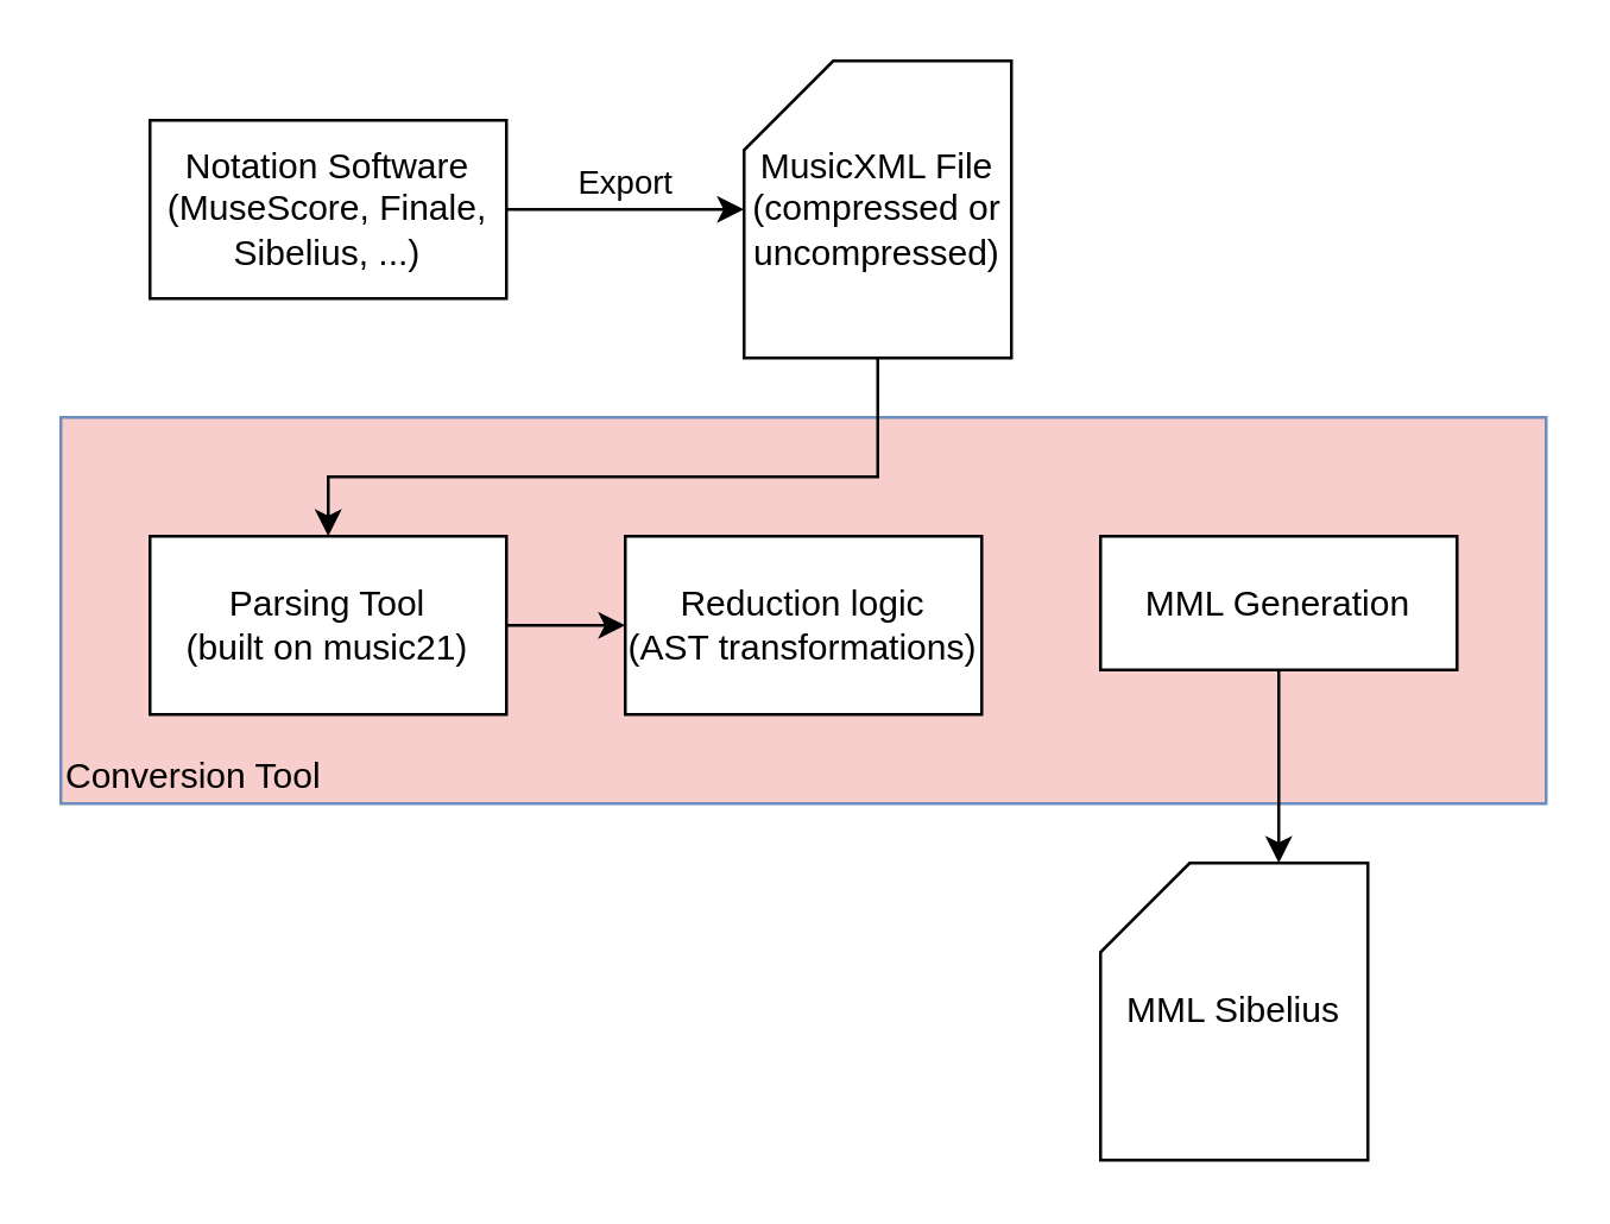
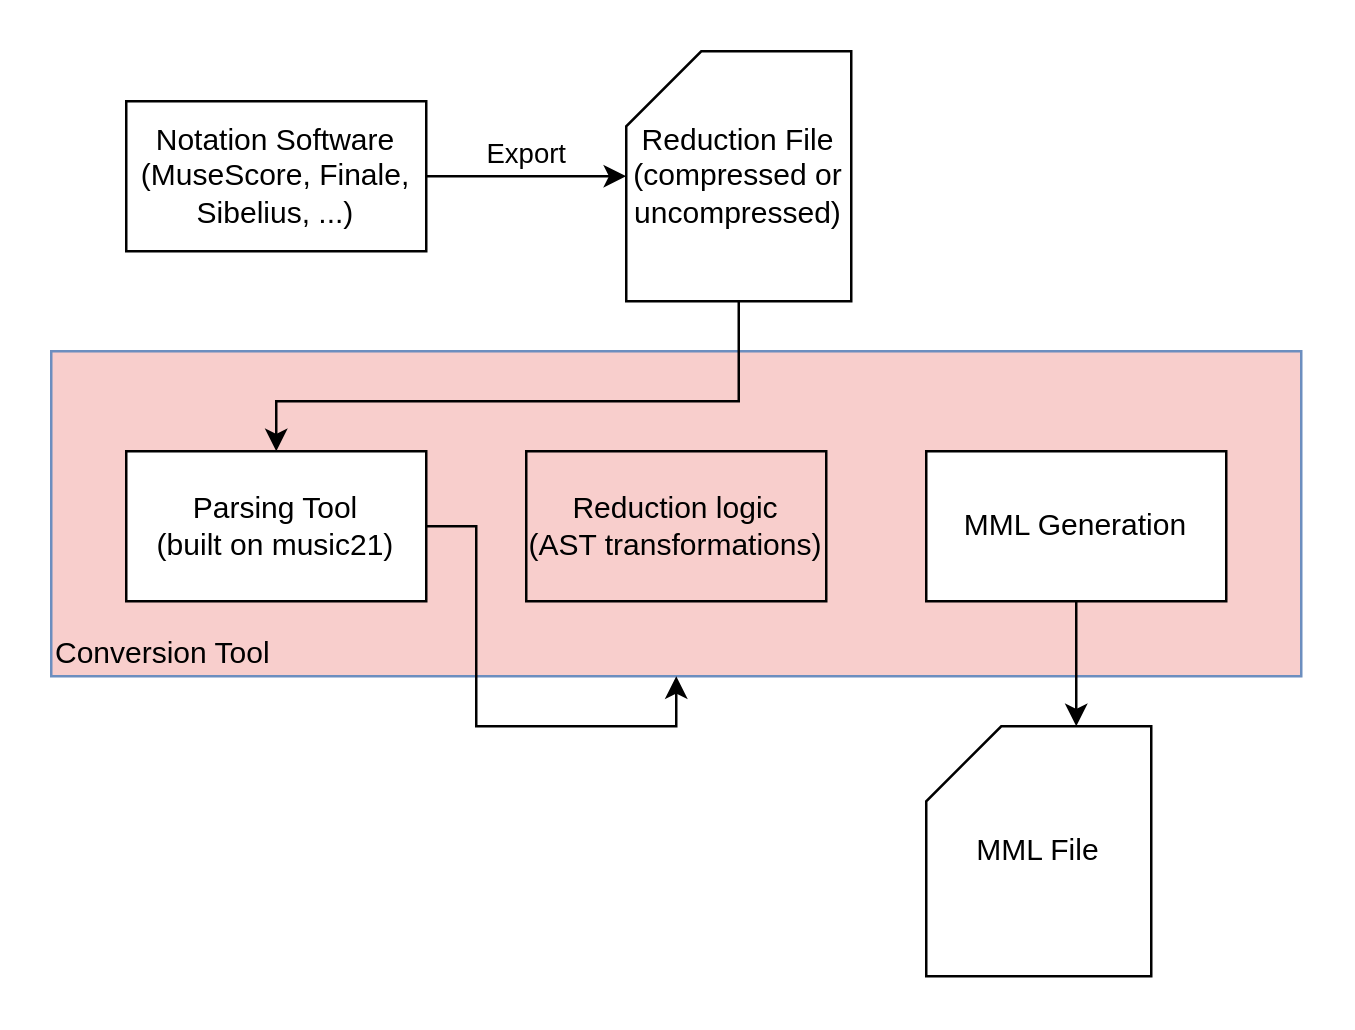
  <mxCell id="0" />
  <mxCell id="1" parent="0" />
  <mxCell id="2" value="Conversion Tool" style="rounded=0;whiteSpace=wrap;html=1;align=left;verticalAlign=bottom;fillColor=#f8cecc;strokeColor=#6c8ebf;" vertex="1" parent="1"><mxGeometry x="20" y="140" width="500" height="130" as="geometry" /></mxCell>
  <mxCell id="3" value="Export" style="edgeStyle=orthogonalEdgeStyle;rounded=0;orthogonalLoop=1;jettySize=auto;html=1;exitX=1;exitY=0.5;exitDx=0;exitDy=0;entryX=0;entryY=0.5;entryDx=0;entryDy=0;entryPerimeter=0;verticalAlign=bottom;" edge="1" parent="1" source="4" target="6"><mxGeometry relative="1" as="geometry" /></mxCell>
  <mxCell id="4" value="Notation Software&lt;br&gt;(MuseScore, Finale,&lt;br&gt;Sibelius, ...)" style="rounded=0;whiteSpace=wrap;html=1;" vertex="1" parent="1"><mxGeometry x="50" y="40" width="120" height="60" as="geometry" /></mxCell>
  <mxCell id="5" style="edgeStyle=orthogonalEdgeStyle;rounded=0;orthogonalLoop=1;jettySize=auto;html=1;exitX=0.5;exitY=1;exitDx=0;exitDy=0;exitPerimeter=0;" edge="1" parent="1" source="6" target="8"><mxGeometry relative="1" as="geometry"><Array as="points"><mxPoint x="295" y="160" /><mxPoint x="110" y="160" /></Array></mxGeometry></mxCell>
- <mxCell id="6" value="MusicXML File&lt;br&gt;(compressed or&lt;br&gt;uncompressed)" style="shape=card;whiteSpace=wrap;html=1;" vertex="1" parent="1"><mxGeometry x="250" y="20" width="90" height="100" as="geometry" /></mxCell>
- <mxCell id="7" style="edgeStyle=orthogonalEdgeStyle;rounded=0;orthogonalLoop=1;jettySize=auto;html=1;exitX=1;exitY=0.5;exitDx=0;exitDy=0;entryX=0;entryY=0.5;entryDx=0;entryDy=0;" edge="1" parent="1" source="8" target="9"><mxGeometry relative="1" as="geometry" /></mxCell>
+ <mxCell id="6" value="Reduction File&lt;br&gt;(compressed or&lt;br&gt;uncompressed)" style="shape=card;whiteSpace=wrap;html=1;" vertex="1" parent="1"><mxGeometry x="250" y="20" width="90" height="100" as="geometry" /></mxCell>
+ <mxCell id="7" style="edgeStyle=orthogonalEdgeStyle;rounded=0;orthogonalLoop=1;jettySize=auto;html=1;exitX=1;exitY=0.5;exitDx=0;exitDy=0;" edge="1" parent="1" source="8" target="2"><mxGeometry relative="1" as="geometry" /></mxCell>
  <mxCell id="8" value="Parsing Tool&lt;br&gt;(built on music21)" style="rounded=0;whiteSpace=wrap;html=1;" vertex="1" parent="1"><mxGeometry x="50" y="180" width="120" height="60" as="geometry" /></mxCell>
- <mxCell id="9" value="Reduction logic&lt;br&gt;(AST transformations)" style="rounded=0;whiteSpace=wrap;html=1;" vertex="1" parent="1"><mxGeometry x="210" y="180" width="120" height="60" as="geometry" /></mxCell>
+ <mxCell id="9" value="Reduction logic&lt;br&gt;(AST transformations)" style="rounded=0;whiteSpace=wrap;html=1;fillColor=#f8cecc;" vertex="1" parent="1"><mxGeometry x="210" y="180" width="120" height="60" as="geometry" /></mxCell>
  <mxCell id="10" style="edgeStyle=orthogonalEdgeStyle;rounded=0;orthogonalLoop=1;jettySize=auto;html=1;exitX=0.5;exitY=1;exitDx=0;exitDy=0;entryX=0;entryY=0;entryDx=60;entryDy=0;entryPerimeter=0;" edge="1" parent="1" source="11" target="12"><mxGeometry relative="1" as="geometry" /></mxCell>
- <mxCell id="11" value="MML Generation" style="rounded=0;whiteSpace=wrap;html=1;" vertex="1" parent="1"><mxGeometry x="370" y="180" width="120" height="45" as="geometry" /></mxCell>
- <mxCell id="12" value="MML Sibelius" style="shape=card;whiteSpace=wrap;html=1;" vertex="1" parent="1"><mxGeometry x="370" y="290" width="90" height="100" as="geometry" /></mxCell>
+ <mxCell id="11" value="MML Generation" style="rounded=0;whiteSpace=wrap;html=1;" vertex="1" parent="1"><mxGeometry x="370" y="180" width="120" height="60" as="geometry" /></mxCell>
+ <mxCell id="12" value="MML File" style="shape=card;whiteSpace=wrap;html=1;" vertex="1" parent="1"><mxGeometry x="370" y="290" width="90" height="100" as="geometry" /></mxCell>
